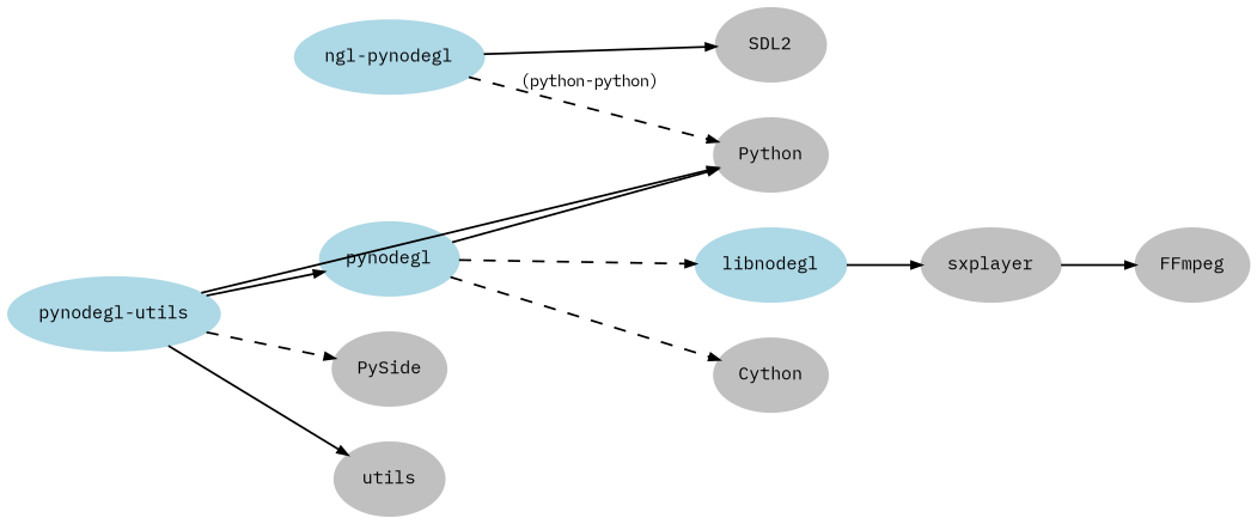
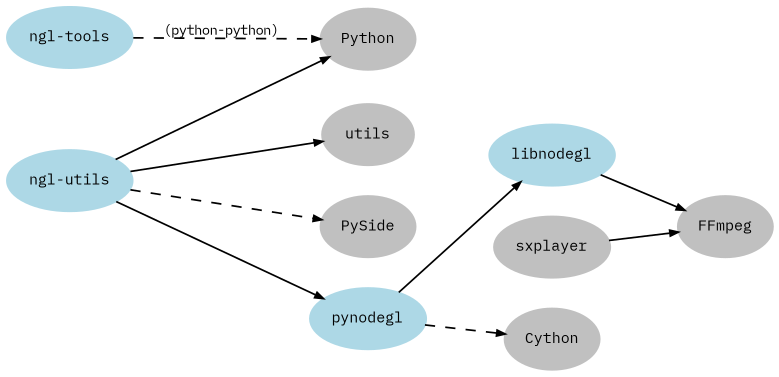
  digraph {
    fontname="IBM Plex Mono"
    rankdir=LR
    splines=line
    node [color=gray fontname="IBM Plex Mono" fontsize=9 style=filled]
    edge [arrowsize=0.5 fontname="IBM Plex Mono" fontsize=8]
    libnodegl [color=lightblue]
    sxplayer
    n3 [label=FFmpeg]
-   n4 [color=lightblue label="ngl-pynodegl"]
-   n5 [label=SDL2]
+   n4 [color=lightblue label="ngl-tools"]
    n6 [label=Python]
    pynodegl [color=lightblue]
    n8 [label=Cython]
-   n9 [color=lightblue label="pynodegl-utils"]
+   n9 [color=lightblue label="ngl-utils"]
    n10 [label=PySide]
    n11 [label=utils]
-   libnodegl -> sxplayer
+   libnodegl -> n3
    sxplayer -> n3
-   n4 -> n5
    n4 -> n6 [label="(python-python)" style=dashed]
-   pynodegl -> libnodegl [style=dashed]
-   pynodegl -> n6
+   pynodegl -> libnodegl
    pynodegl -> n8 [style=dashed]
    n9 -> n6
    n9 -> pynodegl
    n9 -> n10 [style=dashed]
    n9 -> n11
  }
